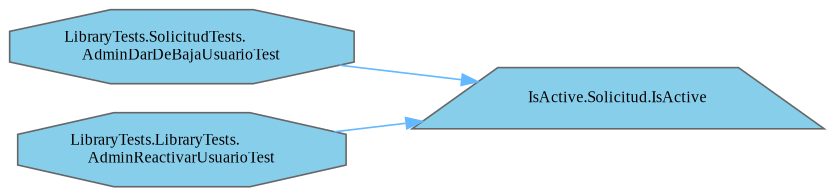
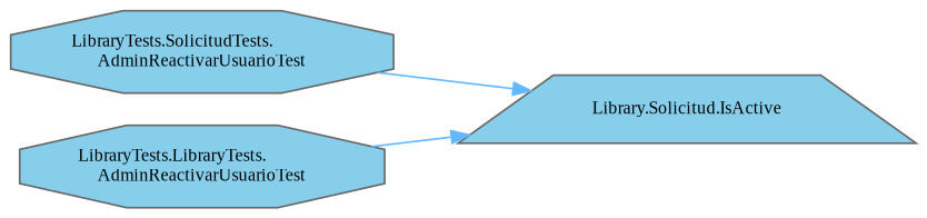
  digraph {
    fontname="Liberation Serif"
    rankdir=RL
    node [color=grey40 fillcolor=skyblue fontname="Liberation Serif" fontsize=10 shape=octagon style=filled]
    edge [color=steelblue1 dir=back fontname="Liberation Serif" fontsize=10 labelfontname=Helvetica labelfontsize=10 style=solid]
-   n1 [color=gray40 fontcolor=black height=0.2 label="IsActive.Solicitud.IsActive" shape=trapezium width=0.4]
-   n2 [height=0.2 label="LibraryTests.SolicitudTests.\lAdminDarDeBajaUsuarioTest" width=0.4]
+   n1 [color=gray40 fontcolor=black height=0.2 label="Library.Solicitud.IsActive" shape=trapezium width=0.4]
+   n2 [height=0.2 label="LibraryTests.SolicitudTests.\lAdminReactivarUsuarioTest" width=0.4]
    n3 [height=0.2 label="LibraryTests.LibraryTests.\lAdminReactivarUsuarioTest" width=0.4]
    n1 -> n2
    n1 -> n3
  }
